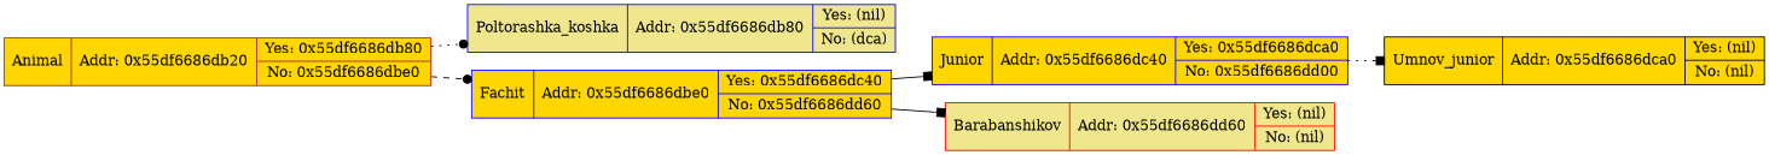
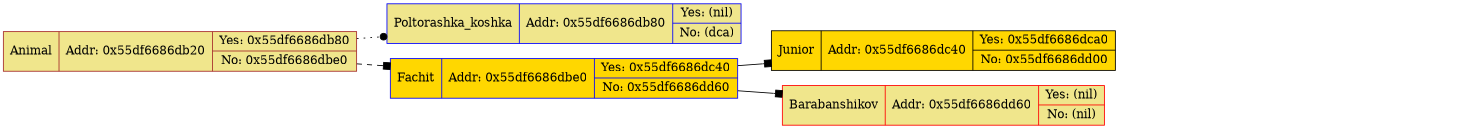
  digraph {
    rankdir=LR
    node [color=blue fillcolor=khaki shape=record style=filled]
    edge [arrowhead=box style=dotted]
-   n1 [color=brown fillcolor=gold label=" { Animal | Addr: 0x55df6686db20 | {Yes: 0x55df6686db80 | No: 0x55df6686dbe0 }}"]
+   n1 [color=brown label=" { Animal | Addr: 0x55df6686db20 | {Yes: 0x55df6686db80 | No: 0x55df6686dbe0 }}"]
    n2 [label=" { Poltorashka_koshka | Addr: 0x55df6686db80 | {Yes: (nil) | No: (dca) }}"]
    n3 [fillcolor=gold label=" { Fachit | Addr: 0x55df6686dbe0 | {Yes: 0x55df6686dc40 | No: 0x55df6686dd60 }}"]
-   n4 [fillcolor=gold label=" { Junior | Addr: 0x55df6686dc40 | {Yes: 0x55df6686dca0 | No: 0x55df6686dd00 }}"]
+   n4 [color=black fillcolor=gold label=" { Junior | Addr: 0x55df6686dc40 | {Yes: 0x55df6686dca0 | No: 0x55df6686dd00 }}"]
    n5 [color=red label=" { Barabanshikov | Addr: 0x55df6686dd60 | {Yes: (nil) | No: (nil) }}"]
-   n6 [color=black fillcolor=gold label=" { Umnov_junior | Addr: 0x55df6686dca0 | {Yes: (nil) | No: (nil) }}"]
    n1 -> n2 [arrowhead=dot]
-   n1 -> n3 [arrowhead=dot style=dashed]
+   n1 -> n3 [style=dashed]
    n3 -> n4 [style=solid]
    n3 -> n5 [style=solid]
-   n4 -> n6
  }
